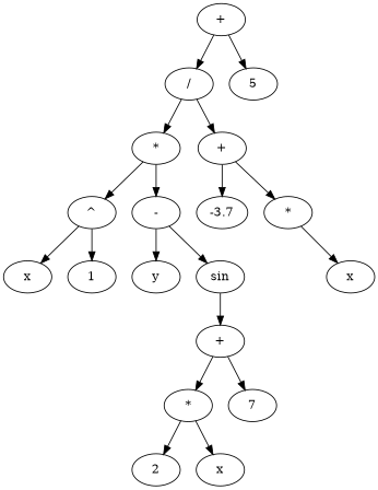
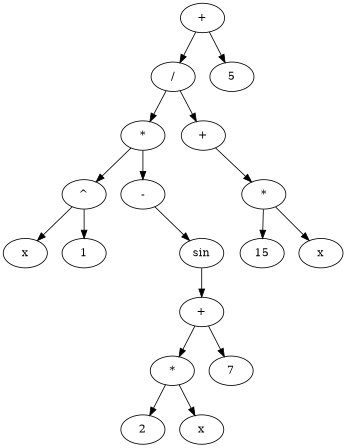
  digraph {
    n1 [label="+"]
    n2 [label="/"]
    n3 [label=5]
    n4 [label="*"]
    n5 [label="+"]
    n6 [label="^"]
    n7 [label="-"]
-   n8 [label=-3.7]
    n9 [label="*"]
    n10 [label=x]
    n11 [label=1]
-   n12 [label=y]
    n13 [label=sin]
    n14 [label="+"]
    n15 [label="*"]
    n16 [label=7]
    n17 [label=2]
    n18 [label=x]
+   n19 [label=15]
    n20 [label=x]
    n1 -> n2
    n1 -> n3
    n2 -> n4
    n2 -> n5
    n4 -> n6
    n4 -> n7
-   n5 -> n8
    n5 -> n9
    n6 -> n10
    n6 -> n11
-   n7 -> n12
    n7 -> n13
+   n9 -> n19
    n9 -> n20
    n13 -> n14
    n14 -> n15
    n14 -> n16
    n15 -> n17
    n15 -> n18
  }
